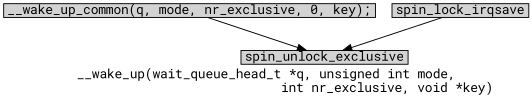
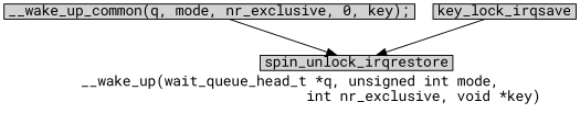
  digraph {
    fontname="Roboto Mono"
    label="__wake_up(wait_queue_head_t *q, unsigned int mode,\n				int nr_exclusive, void *key)"
    node [fontname="Roboto Mono" margin="0.05,0.005" shape=box style=filled]
    edge [fontname="Roboto Mono"]
    n1 [height=0.1 label="__wake_up_common(q, mode, nr_exclusive, 0, key);" width=0.1]
-   spin_unlock_irqrestore [height=0.1 width=0.1 label=spin_unlock_exclusive]
-   spin_lock_irqsave [height=0.1 width=0.1]
+   spin_unlock_irqrestore [height=0.1 width=0.1]
+   spin_lock_irqsave [height=0.1 width=0.1 label=key_lock_irqsave]
    n1 -> spin_unlock_irqrestore
    spin_lock_irqsave -> spin_unlock_irqrestore
  }
